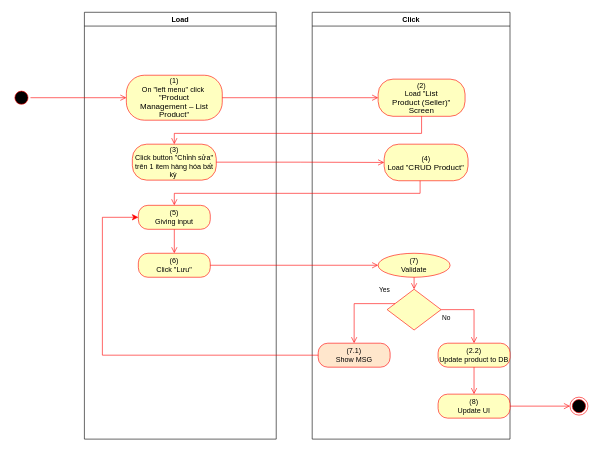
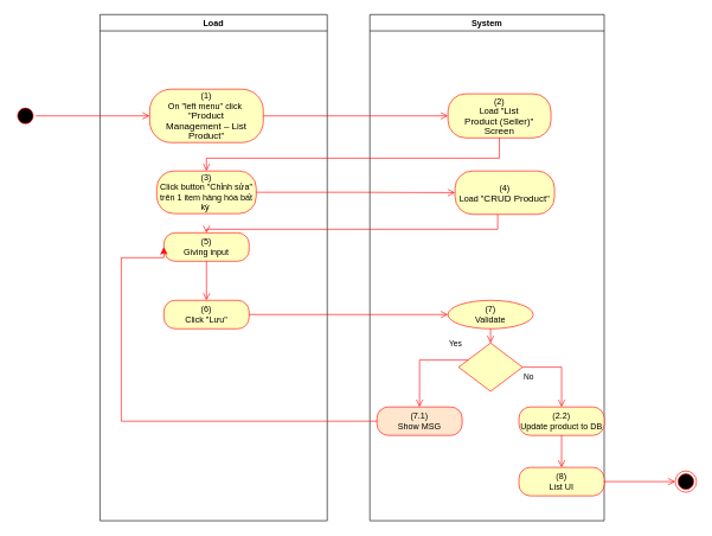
  <mxCell id="0" />
  <mxCell id="1" parent="0" />
  <mxCell id="2" value="Load" style="swimlane;whiteSpace=wrap" vertex="1" parent="1"><mxGeometry x="140" y="20" width="320" height="712" as="geometry"><mxRectangle x="120" y="128" width="60" height="23" as="alternateBounds" /></mxGeometry></mxCell>
  <mxCell id="3" value="(1)&lt;br style=&quot;padding: 0px ; margin: 0px&quot;&gt;On &quot;left menu&quot; click&amp;nbsp;&lt;br style=&quot;padding: 0px ; margin: 0px&quot;&gt;&quot;&lt;span lang=&quot;EN-GB&quot; style=&quot;font-size: 10pt ; line-height: 14.267px ; font-family: &amp;#34;arial&amp;#34; , sans-serif&quot;&gt;Product&lt;br&gt;Management – List Product&lt;/span&gt;&quot;" style="rounded=1;whiteSpace=wrap;html=1;arcSize=40;fontColor=#000000;fillColor=#ffffc0;strokeColor=#ff0000;" vertex="1" parent="2"><mxGeometry x="70" y="105" width="160" height="75" as="geometry" /></mxCell>
  <mxCell id="4" value="(3)&lt;br&gt;Click button &quot;Chỉnh sửa&quot; trên 1 item hàng hóa bất kỳ&amp;nbsp;" style="rounded=1;whiteSpace=wrap;html=1;arcSize=40;fontColor=#000000;fillColor=#ffffc0;strokeColor=#ff0000;" vertex="1" parent="2"><mxGeometry x="80" y="220" width="140" height="60" as="geometry" /></mxCell>
  <mxCell id="5" value="(6)&lt;br&gt;Click &quot;Lưu&quot;" style="rounded=1;whiteSpace=wrap;html=1;arcSize=40;fontColor=#000000;fillColor=#ffffc0;strokeColor=#ff0000;" vertex="1" parent="2"><mxGeometry x="90" y="402" width="120" height="40" as="geometry" /></mxCell>
- <mxCell id="6" value="(5)&lt;br&gt;Giving input" style="rounded=1;whiteSpace=wrap;html=1;arcSize=40;fontColor=#000000;fillColor=#ffffc0;strokeColor=#ff0000;" vertex="1" parent="2"><mxGeometry x="90" y="322" width="120" height="40" as="geometry" /></mxCell>
+ <mxCell id="6" value="(5)&lt;br&gt;Giving input" style="rounded=1;whiteSpace=wrap;html=1;arcSize=40;fontColor=#000000;fillColor=#ffffc0;strokeColor=#ff0000;" vertex="1" parent="2"><mxGeometry x="90" y="307" width="120" height="40" as="geometry" /></mxCell>
  <mxCell id="7" value="" style="edgeStyle=orthogonalEdgeStyle;html=1;verticalAlign=bottom;endArrow=open;endSize=8;strokeColor=#ff0000;rounded=0;entryX=0.5;entryY=0;entryDx=0;entryDy=0;" edge="1" parent="2" source="6" target="5"><mxGeometry relative="1" as="geometry"><mxPoint x="330" y="402" as="targetPoint" /></mxGeometry></mxCell>
- <mxCell id="8" value="Click" style="swimlane;whiteSpace=wrap;startSize=23;" vertex="1" parent="1"><mxGeometry x="520" y="20" width="330" height="712" as="geometry" /></mxCell>
+ <mxCell id="8" value="System" style="swimlane;whiteSpace=wrap;startSize=23;" vertex="1" parent="1"><mxGeometry x="520" y="20" width="330" height="712" as="geometry" /></mxCell>
  <mxCell id="9" value="(2)&lt;br&gt;Load &quot;&lt;span lang=&quot;EN-GB&quot; style=&quot;font-size: 10pt ; line-height: 14.267px ; font-family: &amp;#34;arial&amp;#34; , sans-serif&quot;&gt;&lt;span lang=&quot;EN-GB&quot; style=&quot;font-size: 10pt ; line-height: 14.267px&quot;&gt;List&lt;br&gt;Product (Seller)&lt;/span&gt;&quot;&lt;br&gt;Screen&lt;/span&gt;" style="rounded=1;whiteSpace=wrap;html=1;arcSize=40;fontColor=#000000;fillColor=#ffffc0;strokeColor=#ff0000;" vertex="1" parent="8"><mxGeometry x="110" y="111.5" width="145" height="62" as="geometry" /></mxCell>
  <mxCell id="10" value="(7)&lt;br&gt;Validate" style="ellipse;whiteSpace=wrap;html=1;arcSize=40;fontColor=#000000;fillColor=#ffffc0;strokeColor=#ff0000;" vertex="1" parent="8"><mxGeometry x="110" y="402" width="120" height="40" as="geometry" /></mxCell>
  <mxCell id="11" value="" style="edgeStyle=orthogonalEdgeStyle;html=1;verticalAlign=bottom;endArrow=open;endSize=8;strokeColor=#ff0000;rounded=0;entryX=0.5;entryY=0;entryDx=0;entryDy=0;" edge="1" parent="8" source="10" target="12"><mxGeometry relative="1" as="geometry"><mxPoint x="165" y="442" as="targetPoint" /></mxGeometry></mxCell>
  <mxCell id="12" value="" style="rhombus;whiteSpace=wrap;html=1;fillColor=#ffffc0;strokeColor=#ff0000;" vertex="1" parent="8"><mxGeometry x="125" y="462" width="90" height="68" as="geometry" /></mxCell>
  <mxCell id="13" value="No" style="edgeStyle=orthogonalEdgeStyle;html=1;align=left;verticalAlign=top;endArrow=open;endSize=8;strokeColor=#ff0000;rounded=0;exitX=1;exitY=0.5;exitDx=0;exitDy=0;" edge="1" parent="8" source="12" target="14"><mxGeometry x="-1" relative="1" as="geometry"><mxPoint x="170" y="552" as="targetPoint" /></mxGeometry></mxCell>
  <mxCell id="14" value="(2.2)&lt;br&gt;Update product to DB" style="rounded=1;whiteSpace=wrap;html=1;arcSize=40;fontColor=#000000;fillColor=#ffffc0;strokeColor=#ff0000;" vertex="1" parent="8"><mxGeometry x="210" y="552" width="120" height="40" as="geometry" /></mxCell>
- <mxCell id="15" value="(8)&lt;br&gt;Update UI" style="rounded=1;whiteSpace=wrap;html=1;arcSize=40;fontColor=#000000;fillColor=#ffffc0;strokeColor=#ff0000;" vertex="1" parent="8"><mxGeometry x="210" y="637" width="120" height="40" as="geometry" /></mxCell>
+ <mxCell id="15" value="(8)&lt;br&gt;List UI" style="rounded=1;whiteSpace=wrap;html=1;arcSize=40;fontColor=#000000;fillColor=#ffffc0;strokeColor=#ff0000;" vertex="1" parent="8"><mxGeometry x="210" y="637" width="120" height="40" as="geometry" /></mxCell>
  <mxCell id="16" value="" style="edgeStyle=orthogonalEdgeStyle;html=1;verticalAlign=bottom;endArrow=open;endSize=8;strokeColor=#ff0000;rounded=0;exitX=0.5;exitY=1;exitDx=0;exitDy=0;entryX=0.5;entryY=0;entryDx=0;entryDy=0;" edge="1" parent="8" source="14" target="15"><mxGeometry relative="1" as="geometry"><mxPoint x="170" y="642" as="targetPoint" /></mxGeometry></mxCell>
  <mxCell id="17" value="(7.1)&lt;br&gt;Show MSG" style="rounded=1;whiteSpace=wrap;html=1;arcSize=40;fontColor=#000000;fillColor=#ffe6cc;strokeColor=#ff0000;" vertex="1" parent="8"><mxGeometry x="10" y="552" width="120" height="40" as="geometry" /></mxCell>
  <mxCell id="18" value="Yes" style="edgeStyle=orthogonalEdgeStyle;html=1;align=left;verticalAlign=bottom;endArrow=open;endSize=8;strokeColor=#ff0000;rounded=0;entryX=0.5;entryY=0;entryDx=0;entryDy=0;" edge="1" parent="8" source="12" target="17"><mxGeometry x="-0.579" y="-14" relative="1" as="geometry"><mxPoint x="70" y="552" as="targetPoint" /><Array as="points"><mxPoint x="70" y="486" /></Array><mxPoint as="offset" /></mxGeometry></mxCell>
  <mxCell id="19" value="(4)&lt;br&gt;Load &quot;&lt;span lang=&quot;EN-GB&quot; style=&quot;font-size: 10pt ; line-height: 14.267px ; font-family: &amp;#34;arial&amp;#34; , sans-serif&quot;&gt;CRUD Product&lt;/span&gt;&quot;" style="rounded=1;whiteSpace=wrap;html=1;arcSize=40;fontColor=#000000;fillColor=#ffffc0;strokeColor=#ff0000;" vertex="1" parent="8"><mxGeometry x="120" y="220" width="140" height="61" as="geometry" /></mxCell>
  <mxCell id="20" value="" style="ellipse;html=1;shape=startState;fillColor=#000000;strokeColor=#ff0000;" vertex="1" parent="1"><mxGeometry x="20" y="147.5" width="30" height="30" as="geometry" /></mxCell>
  <mxCell id="21" value="" style="edgeStyle=orthogonalEdgeStyle;html=1;verticalAlign=bottom;endArrow=open;endSize=8;strokeColor=#ff0000;rounded=0;entryX=0;entryY=0.5;entryDx=0;entryDy=0;" edge="1" parent="1" source="20" target="3"><mxGeometry relative="1" as="geometry"><mxPoint x="200" y="145" as="targetPoint" /></mxGeometry></mxCell>
  <mxCell id="22" value="" style="edgeStyle=orthogonalEdgeStyle;html=1;verticalAlign=bottom;endArrow=open;endSize=8;strokeColor=#ff0000;rounded=0;entryX=0;entryY=0.5;entryDx=0;entryDy=0;" edge="1" parent="1" source="3" target="9"><mxGeometry relative="1" as="geometry"><mxPoint x="600" y="163" as="targetPoint" /></mxGeometry></mxCell>
  <mxCell id="23" value="" style="edgeStyle=orthogonalEdgeStyle;html=1;verticalAlign=bottom;endArrow=open;endSize=8;strokeColor=#ff0000;rounded=0;entryX=0.5;entryY=0;entryDx=0;entryDy=0;" edge="1" parent="1" source="9" target="4"><mxGeometry relative="1" as="geometry"><mxPoint x="685" y="242" as="targetPoint" /><Array as="points"><mxPoint x="703" y="222" /><mxPoint x="290" y="222" /></Array></mxGeometry></mxCell>
  <mxCell id="24" value="" style="edgeStyle=orthogonalEdgeStyle;html=1;verticalAlign=bottom;endArrow=open;endSize=8;strokeColor=#ff0000;rounded=0;entryX=0;entryY=0.5;entryDx=0;entryDy=0;" edge="1" parent="1" source="5" target="10"><mxGeometry relative="1" as="geometry"><mxPoint x="280" y="462" as="targetPoint" /></mxGeometry></mxCell>
  <mxCell id="25" value="" style="ellipse;html=1;shape=endState;fillColor=#000000;strokeColor=#ff0000;" vertex="1" parent="1"><mxGeometry x="950" y="662" width="30" height="30" as="geometry" /></mxCell>
  <mxCell id="26" value="" style="edgeStyle=orthogonalEdgeStyle;html=1;verticalAlign=bottom;endArrow=open;endSize=8;strokeColor=#ff0000;rounded=0;exitX=1;exitY=0.5;exitDx=0;exitDy=0;entryX=0;entryY=0.5;entryDx=0;entryDy=0;" edge="1" parent="1" source="15" target="25"><mxGeometry relative="1" as="geometry"><mxPoint x="820" y="652" as="targetPoint" /><mxPoint x="820" y="592" as="sourcePoint" /></mxGeometry></mxCell>
  <mxCell id="27" value="" style="edgeStyle=orthogonalEdgeStyle;html=1;verticalAlign=bottom;endArrow=classic;endSize=8;strokeColor=#ff0000;rounded=0;entryX=0;entryY=0.5;entryDx=0;entryDy=0;" edge="1" parent="1" source="17" target="6"><mxGeometry relative="1" as="geometry"><mxPoint x="590" y="672" as="targetPoint" /><Array as="points"><mxPoint x="170" y="592" /><mxPoint x="170" y="362" /></Array></mxGeometry></mxCell>
  <mxCell id="28" value="" style="edgeStyle=orthogonalEdgeStyle;html=1;verticalAlign=bottom;endArrow=open;endSize=8;strokeColor=#ff0000;rounded=0;entryX=0;entryY=0.5;entryDx=0;entryDy=0;" edge="1" parent="1" source="4" target="19"><mxGeometry relative="1" as="geometry"><mxPoint x="280" y="355" as="targetPoint" /></mxGeometry></mxCell>
  <mxCell id="29" value="" style="edgeStyle=orthogonalEdgeStyle;html=1;verticalAlign=bottom;endArrow=open;endSize=8;strokeColor=#ff0000;rounded=0;entryX=0.5;entryY=0;entryDx=0;entryDy=0;" edge="1" parent="1" source="19" target="6"><mxGeometry relative="1" as="geometry"><mxPoint x="690" y="352" as="targetPoint" /><Array as="points"><mxPoint x="700" y="322" /><mxPoint x="290" y="322" /></Array></mxGeometry></mxCell>
